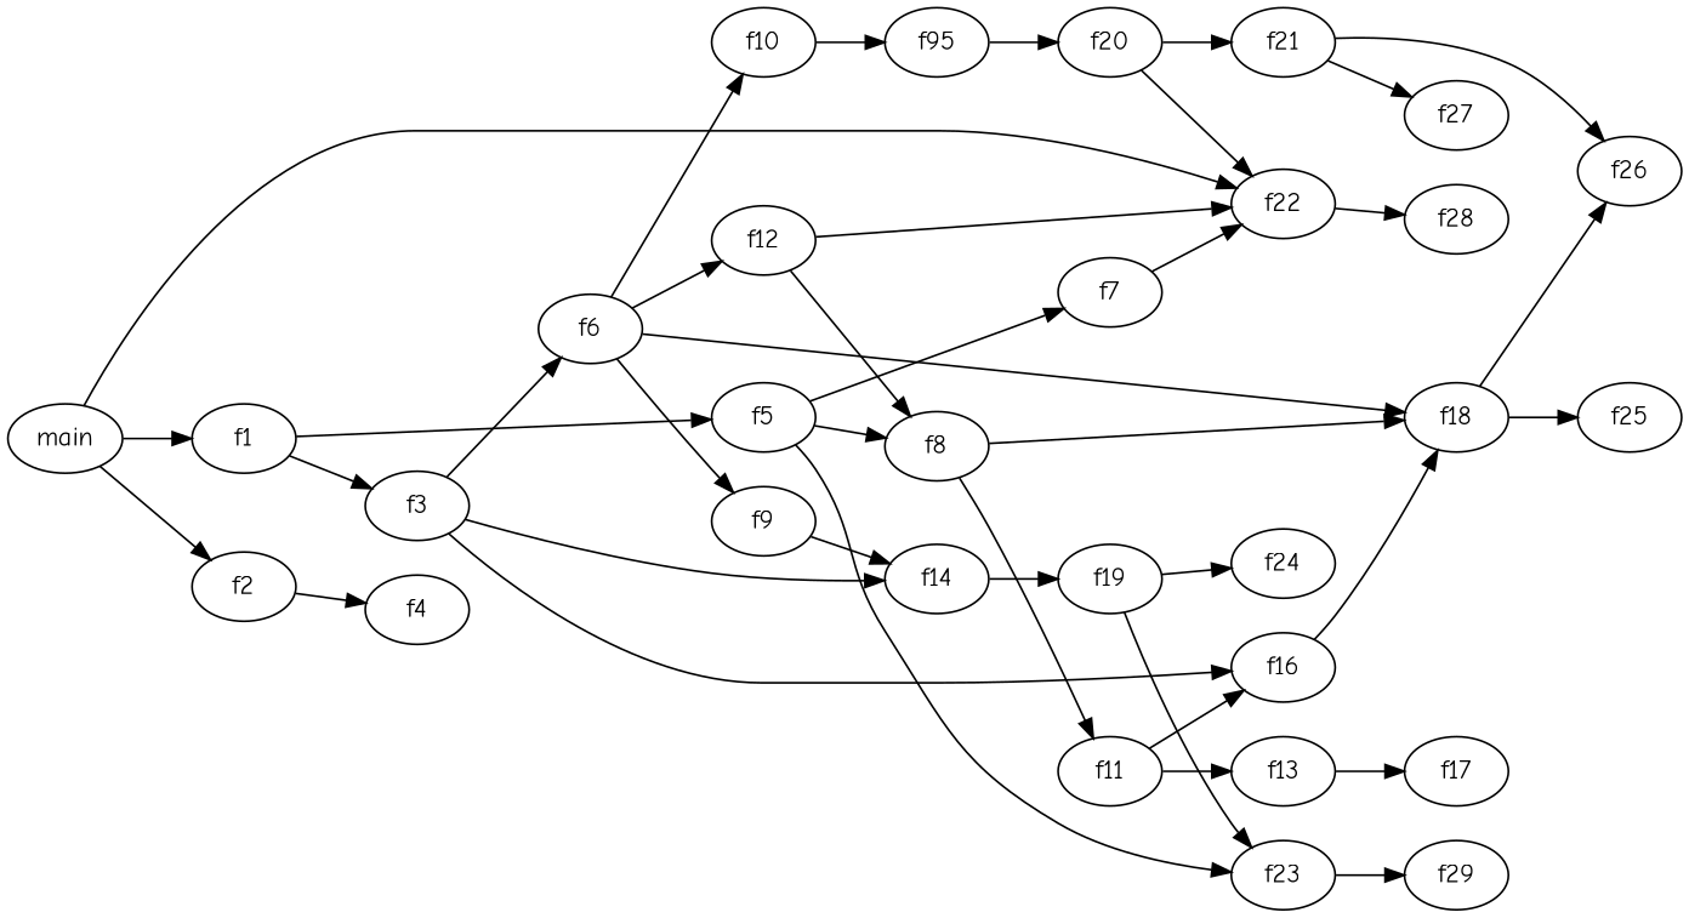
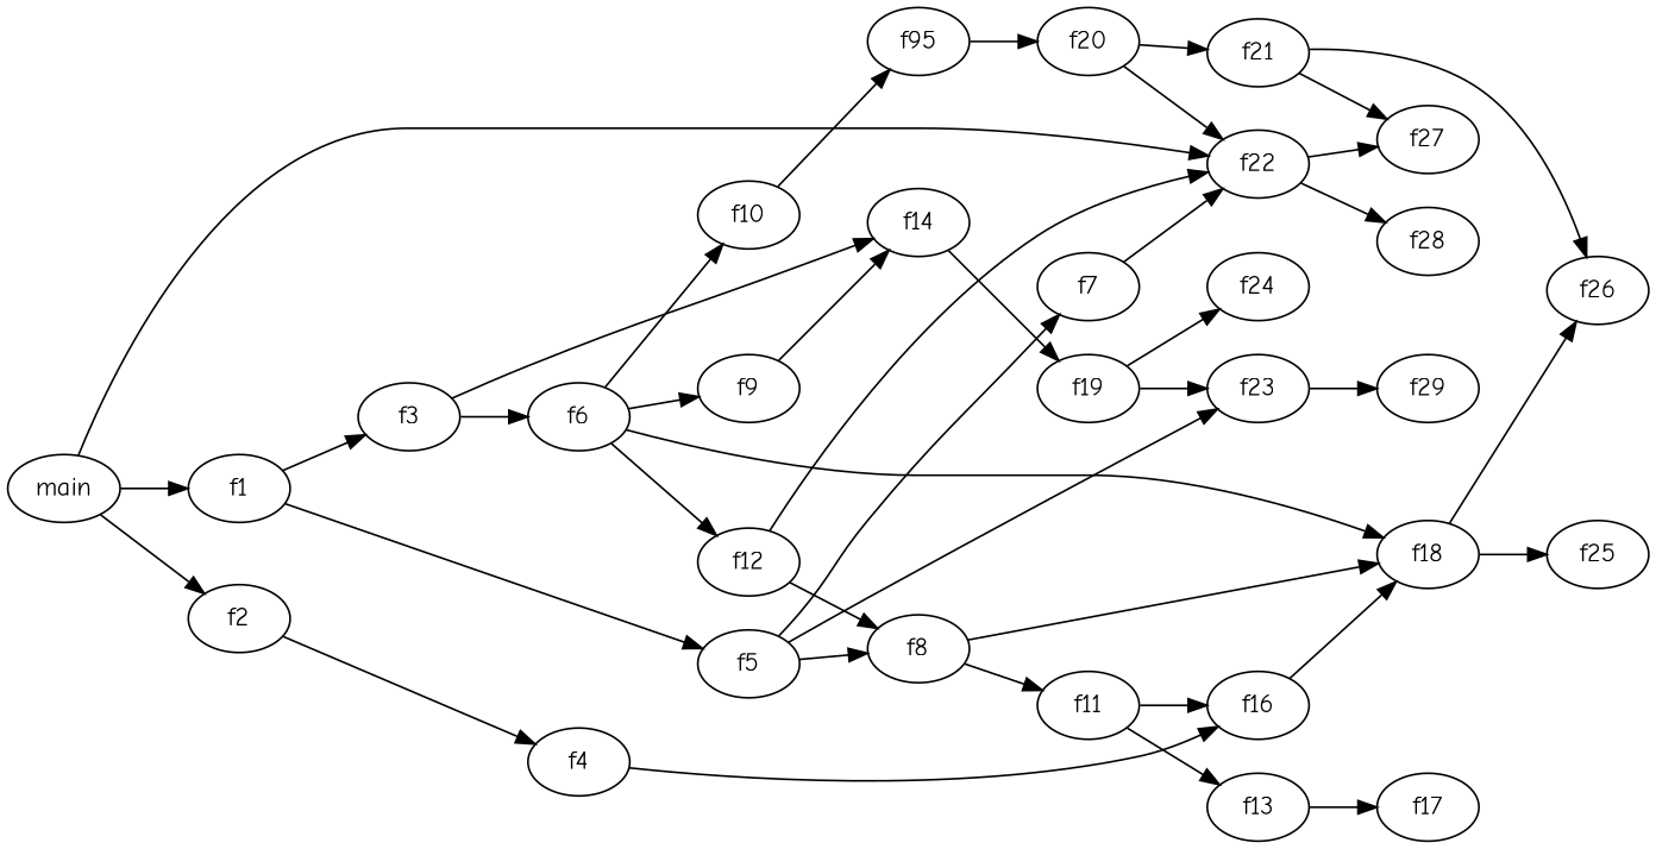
  digraph {
    fontname="Comic Neue"
    rankdir=LR
    node [fontname="Comic Neue"]
    edge [fontname="Comic Neue"]
    n1 [label=main]
    n2 [label=f1]
    n3 [label=f2]
    n4 [label=f22]
    n5 [label=f3]
    n6 [label=f5]
    n7 [label=f4]
    n8 [label=f27]
    n9 [label=f28]
    n10 [label=f6]
    n11 [label=f14]
    n12 [label=f16]
    n13 [label=f7]
    n14 [label=f8]
    n15 [label=f23]
    n16 [label=f9]
    n17 [label=f10]
    n18 [label=f12]
    n19 [label=f18]
    n20 [label=f19]
    n21 [label=f11]
    n22 [label=f29]
    n23 [label=f95]
    n24 [label=f25]
    n25 [label=f26]
    n26 [label=f13]
    n27 [label=f20]
    n28 [label=f17]
    n29 [label=f24]
    n30 [label=f21]
    n1 -> n2
    n1 -> n3
    n1 -> n4
    n2 -> n5
    n2 -> n6
    n3 -> n7
+   n4 -> n8
    n4 -> n9
    n5 -> n10
    n5 -> n11
-   n5 -> n12
+   n7 -> n12
    n6 -> n13
    n6 -> n14
    n6 -> n15
    n10 -> n16
    n10 -> n17
    n10 -> n18
    n10 -> n19
    n11 -> n20
    n12 -> n19
    n13 -> n4
    n14 -> n19
    n14 -> n21
    n15 -> n22
    n16 -> n11
    n17 -> n23
    n18 -> n4
    n18 -> n14
    n19 -> n24
    n19 -> n25
    n20 -> n15
    n20 -> n29
    n21 -> n12
    n21 -> n26
    n23 -> n27
    n26 -> n28
    n27 -> n4
    n27 -> n30
    n30 -> n8
    n30 -> n25
  }
